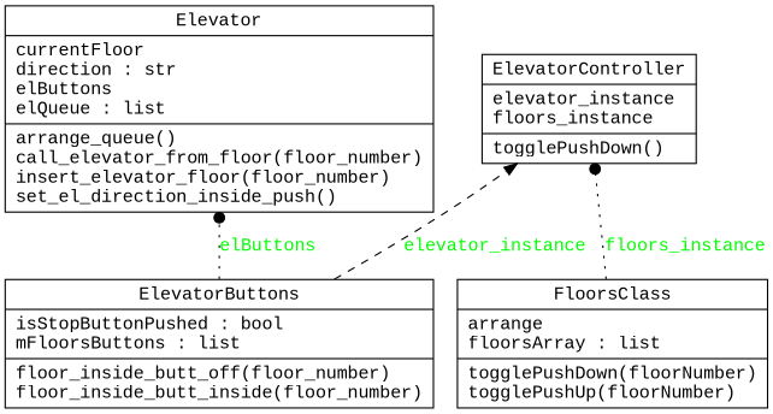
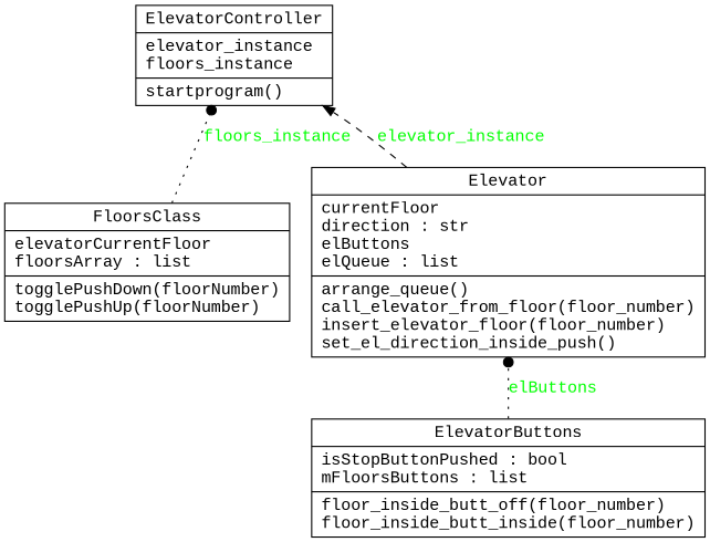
  digraph {
    fontname="Liberation Mono"
    rankdir=BT
    node [fontname="Liberation Mono" shape=record]
    edge [arrowhead=dot arrowtail=none fontcolor=green fontname="Liberation Mono" style=dotted]
    n1 [label="{Elevator|currentFloor\ldirection : str\lelButtons\lelQueue : list\l|arrange_queue()\lcall_elevator_from_floor(floor_number)\linsert_elevator_floor(floor_number)\lset_el_direction_inside_push()\l}"]
-   n2 [label="{ElevatorController|elevator_instance\lfloors_instance\l|togglePushDown()\l}"]
+   n2 [label="{ElevatorController|elevator_instance\lfloors_instance\l|startprogram()\l}"]
    n3 [label="{ElevatorButtons|isStopButtonPushed : bool\lmFloorsButtons : list\l|floor_inside_butt_off(floor_number)\lfloor_inside_butt_inside(floor_number)\l}"]
-   n4 [label="{FloorsClass|arrange\lfloorsArray : list\l|togglePushDown(floorNumber)\ltogglePushUp(floorNumber)\l}"]
-   n3 -> n2 [arrowhead=normal label=elevator_instance style=dashed]
+   n4 [label="{FloorsClass|elevatorCurrentFloor\lfloorsArray : list\l|togglePushDown(floorNumber)\ltogglePushUp(floorNumber)\l}"]
+   n1 -> n2 [arrowhead=normal label=elevator_instance style=dashed]
    n3 -> n1 [label=elButtons]
    n4 -> n2 [label=floors_instance]
  }
